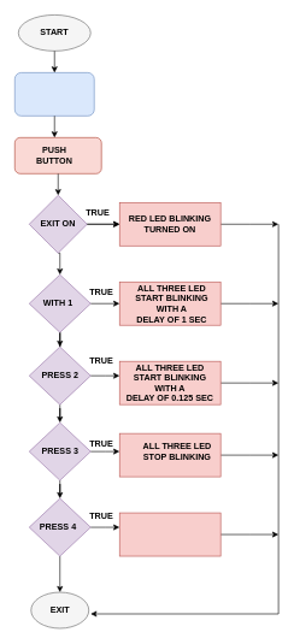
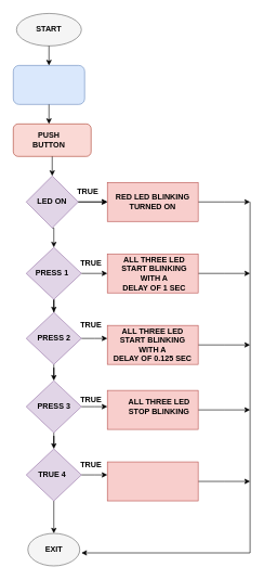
  <mxCell id="0" />
  <mxCell id="1" parent="0" />
  <mxCell id="2" value="" style="ellipse;whiteSpace=wrap;html=1;fillColor=#f5f5f5;fontColor=#333333;strokeColor=#666666;" parent="1" vertex="1"><mxGeometry x="25" y="20" width="100" height="50" as="geometry" /></mxCell>
  <mxCell id="3" value="&lt;b&gt;START&lt;/b&gt;" style="text;html=1;strokeColor=none;fillColor=none;align=center;verticalAlign=middle;whiteSpace=wrap;rounded=0;" parent="1" vertex="1"><mxGeometry x="45" y="30" width="60" height="30" as="geometry" /></mxCell>
  <mxCell id="4" value="" style="rounded=1;whiteSpace=wrap;html=1;fillColor=#dae8fc;strokeColor=#6c8ebf;" parent="1" vertex="1"><mxGeometry x="20" y="100" width="110" height="60" as="geometry" /></mxCell>
  <mxCell id="5" value="" style="endArrow=classic;html=1;rounded=0;exitX=0.5;exitY=1;exitDx=0;exitDy=0;" parent="1" source="2" edge="1"><mxGeometry width="50" height="50" relative="1" as="geometry"><mxPoint x="65" y="220" as="sourcePoint" /><mxPoint x="75" y="100" as="targetPoint" /></mxGeometry></mxCell>
  <mxCell id="6" value="" style="endArrow=classic;html=1;rounded=0;exitX=0.5;exitY=1;exitDx=0;exitDy=0;" parent="1" source="4" edge="1"><mxGeometry width="50" height="50" relative="1" as="geometry"><mxPoint x="65" y="220" as="sourcePoint" /><mxPoint x="75" y="190" as="targetPoint" /></mxGeometry></mxCell>
  <mxCell id="7" value="" style="rounded=1;whiteSpace=wrap;html=1;fillColor=#fad9d5;strokeColor=#ae4132;" parent="1" vertex="1"><mxGeometry x="20" y="190" width="120" height="50" as="geometry" /></mxCell>
  <mxCell id="8" value="&lt;b&gt;PUSH BUTTON&lt;/b&gt;" style="text;html=1;strokeColor=none;fillColor=none;align=center;verticalAlign=middle;whiteSpace=wrap;rounded=0;" parent="1" vertex="1"><mxGeometry x="45" y="200" width="60" height="30" as="geometry" /></mxCell>
  <mxCell id="9" style="edgeStyle=orthogonalEdgeStyle;rounded=0;orthogonalLoop=1;jettySize=auto;html=1;entryX=0;entryY=0.5;entryDx=0;entryDy=0;" parent="1" source="11" target="14" edge="1"><mxGeometry relative="1" as="geometry" /></mxCell>
  <mxCell id="10" style="edgeStyle=orthogonalEdgeStyle;rounded=0;orthogonalLoop=1;jettySize=auto;html=1;exitX=0.5;exitY=1;exitDx=0;exitDy=0;entryX=0.5;entryY=0;entryDx=0;entryDy=0;" parent="1" source="11" target="17" edge="1"><mxGeometry relative="1" as="geometry" /></mxCell>
  <mxCell id="11" value="" style="rhombus;whiteSpace=wrap;html=1;fillColor=#e1d5e7;strokeColor=#9673a6;" parent="1" vertex="1"><mxGeometry x="40" y="270" width="80" height="80" as="geometry" /></mxCell>
  <mxCell id="12" value="" style="endArrow=classic;html=1;rounded=0;exitX=1;exitY=0.5;exitDx=0;exitDy=0;" parent="1" source="11" edge="1"><mxGeometry width="50" height="50" relative="1" as="geometry"><mxPoint x="65" y="210" as="sourcePoint" /><mxPoint x="165" y="310" as="targetPoint" /></mxGeometry></mxCell>
  <mxCell id="13" style="edgeStyle=orthogonalEdgeStyle;rounded=0;orthogonalLoop=1;jettySize=auto;html=1;" parent="1" source="14" edge="1"><mxGeometry relative="1" as="geometry"><mxPoint x="385" y="310" as="targetPoint" /></mxGeometry></mxCell>
  <mxCell id="14" value="" style="rounded=0;whiteSpace=wrap;html=1;fillColor=#f8cecc;strokeColor=#b85450;" parent="1" vertex="1"><mxGeometry x="165" y="280" width="140" height="60" as="geometry" /></mxCell>
  <mxCell id="15" style="edgeStyle=orthogonalEdgeStyle;rounded=0;orthogonalLoop=1;jettySize=auto;html=1;exitX=1;exitY=0.5;exitDx=0;exitDy=0;entryX=0;entryY=0.5;entryDx=0;entryDy=0;" parent="1" source="17" target="20" edge="1"><mxGeometry relative="1" as="geometry" /></mxCell>
  <mxCell id="16" style="edgeStyle=orthogonalEdgeStyle;rounded=0;orthogonalLoop=1;jettySize=auto;html=1;entryX=0.5;entryY=0;entryDx=0;entryDy=0;" parent="1" source="17" target="23" edge="1"><mxGeometry relative="1" as="geometry" /></mxCell>
  <mxCell id="17" value="" style="rhombus;whiteSpace=wrap;html=1;fillColor=#e1d5e7;strokeColor=#9673a6;" parent="1" vertex="1"><mxGeometry x="40" y="380" width="85" height="80" as="geometry" /></mxCell>
  <mxCell id="18" value="" style="endArrow=classic;html=1;rounded=0;exitX=0.5;exitY=1;exitDx=0;exitDy=0;entryX=0.5;entryY=0;entryDx=0;entryDy=0;" parent="1" source="7" target="11" edge="1"><mxGeometry width="50" height="50" relative="1" as="geometry"><mxPoint x="65" y="360" as="sourcePoint" /><mxPoint x="115" y="310" as="targetPoint" /></mxGeometry></mxCell>
  <mxCell id="19" style="edgeStyle=orthogonalEdgeStyle;rounded=0;orthogonalLoop=1;jettySize=auto;html=1;" parent="1" source="20" edge="1"><mxGeometry relative="1" as="geometry"><mxPoint x="385" y="420" as="targetPoint" /></mxGeometry></mxCell>
  <mxCell id="20" value="" style="rounded=0;whiteSpace=wrap;html=1;fillColor=#f8cecc;strokeColor=#b85450;" parent="1" vertex="1"><mxGeometry x="165" y="390" width="140" height="60" as="geometry" /></mxCell>
  <mxCell id="21" style="edgeStyle=orthogonalEdgeStyle;rounded=0;orthogonalLoop=1;jettySize=auto;html=1;" parent="1" source="23" edge="1"><mxGeometry relative="1" as="geometry"><mxPoint x="165" y="520" as="targetPoint" /></mxGeometry></mxCell>
  <mxCell id="22" style="edgeStyle=orthogonalEdgeStyle;rounded=0;orthogonalLoop=1;jettySize=auto;html=1;entryX=0.5;entryY=0;entryDx=0;entryDy=0;" parent="1" source="23" target="28" edge="1"><mxGeometry relative="1" as="geometry" /></mxCell>
  <mxCell id="23" value="" style="rhombus;whiteSpace=wrap;html=1;fillColor=#e1d5e7;strokeColor=#9673a6;" parent="1" vertex="1"><mxGeometry x="40" y="480" width="85" height="80" as="geometry" /></mxCell>
  <mxCell id="24" style="edgeStyle=orthogonalEdgeStyle;rounded=0;orthogonalLoop=1;jettySize=auto;html=1;" parent="1" source="25" edge="1"><mxGeometry relative="1" as="geometry"><mxPoint x="385" y="530" as="targetPoint" /></mxGeometry></mxCell>
  <mxCell id="25" value="" style="rounded=0;whiteSpace=wrap;html=1;fillColor=#f8cecc;strokeColor=#b85450;" parent="1" vertex="1"><mxGeometry x="165" y="500" width="140" height="60" as="geometry" /></mxCell>
  <mxCell id="26" style="edgeStyle=orthogonalEdgeStyle;rounded=0;orthogonalLoop=1;jettySize=auto;html=1;" parent="1" source="28" edge="1"><mxGeometry relative="1" as="geometry"><mxPoint x="165" y="625" as="targetPoint" /></mxGeometry></mxCell>
  <mxCell id="27" style="edgeStyle=orthogonalEdgeStyle;rounded=0;orthogonalLoop=1;jettySize=auto;html=1;entryX=0.5;entryY=0;entryDx=0;entryDy=0;" parent="1" source="28" target="42" edge="1"><mxGeometry relative="1" as="geometry" /></mxCell>
  <mxCell id="28" value="" style="rhombus;whiteSpace=wrap;html=1;fillColor=#e1d5e7;strokeColor=#9673a6;" parent="1" vertex="1"><mxGeometry x="40" y="585" width="85" height="80" as="geometry" /></mxCell>
  <mxCell id="29" style="edgeStyle=orthogonalEdgeStyle;rounded=0;orthogonalLoop=1;jettySize=auto;html=1;" parent="1" source="30" edge="1"><mxGeometry relative="1" as="geometry"><mxPoint x="385" y="630" as="targetPoint" /></mxGeometry></mxCell>
  <mxCell id="30" value="" style="rounded=0;whiteSpace=wrap;html=1;fillColor=#f8cecc;strokeColor=#b85450;" parent="1" vertex="1"><mxGeometry x="165" y="600" width="140" height="60" as="geometry" /></mxCell>
  <mxCell id="31" value="" style="endArrow=none;html=1;rounded=0;" parent="1" edge="1"><mxGeometry width="50" height="50" relative="1" as="geometry"><mxPoint x="385" y="850" as="sourcePoint" /><mxPoint x="385" y="310" as="targetPoint" /></mxGeometry></mxCell>
- <mxCell id="32" value="&lt;b&gt;EXIT ON&lt;/b&gt;" style="text;html=1;strokeColor=none;fillColor=none;align=center;verticalAlign=middle;whiteSpace=wrap;rounded=0;" parent="1" vertex="1"><mxGeometry x="50" y="295" width="60" height="30" as="geometry" /></mxCell>
+ <mxCell id="32" value="&lt;b&gt;LED ON&lt;/b&gt;" style="text;html=1;strokeColor=none;fillColor=none;align=center;verticalAlign=middle;whiteSpace=wrap;rounded=0;" parent="1" vertex="1"><mxGeometry x="50" y="295" width="60" height="30" as="geometry" /></mxCell>
  <mxCell id="33" value="&lt;b&gt;RED LED BLINKING TURNED ON&lt;/b&gt;" style="text;html=1;strokeColor=none;fillColor=none;align=center;verticalAlign=middle;whiteSpace=wrap;rounded=0;" parent="1" vertex="1"><mxGeometry x="155" y="295" width="160" height="30" as="geometry" /></mxCell>
- <mxCell id="34" value="&lt;b&gt;WITH 1&lt;/b&gt;" style="text;html=1;strokeColor=none;fillColor=none;align=center;verticalAlign=middle;whiteSpace=wrap;rounded=0;" parent="1" vertex="1"><mxGeometry x="50" y="405" width="60" height="30" as="geometry" /></mxCell>
+ <mxCell id="34" value="&lt;b&gt;PRESS 1&lt;/b&gt;" style="text;html=1;strokeColor=none;fillColor=none;align=center;verticalAlign=middle;whiteSpace=wrap;rounded=0;" parent="1" vertex="1"><mxGeometry x="50" y="405" width="60" height="30" as="geometry" /></mxCell>
  <mxCell id="35" value="&lt;b&gt;ALL THREE LED START BLINKING WITH A&lt;br&gt;DELAY OF 1 SEC&lt;br&gt;&lt;/b&gt;" style="text;html=1;strokeColor=none;fillColor=none;align=center;verticalAlign=middle;whiteSpace=wrap;rounded=0;" parent="1" vertex="1"><mxGeometry x="170" y="405" width="135" height="30" as="geometry" /></mxCell>
  <mxCell id="36" value="&lt;b&gt;PRESS 2&lt;/b&gt;" style="text;html=1;strokeColor=none;fillColor=none;align=center;verticalAlign=middle;whiteSpace=wrap;rounded=0;" parent="1" vertex="1"><mxGeometry x="52.5" y="505" width="60" height="30" as="geometry" /></mxCell>
  <mxCell id="37" value="&lt;b&gt;ALL THREE LED START BLINKING WITH A&lt;br&gt;DELAY OF 0.125 SEC&lt;br&gt;&lt;/b&gt;" style="text;html=1;strokeColor=none;fillColor=none;align=center;verticalAlign=middle;whiteSpace=wrap;rounded=0;" parent="1" vertex="1"><mxGeometry x="170" y="515" width="130" height="30" as="geometry" /></mxCell>
  <mxCell id="38" value="&lt;b&gt;PRESS 3&lt;/b&gt;" style="text;html=1;strokeColor=none;fillColor=none;align=center;verticalAlign=middle;whiteSpace=wrap;rounded=0;" parent="1" vertex="1"><mxGeometry x="52.5" y="610" width="60" height="30" as="geometry" /></mxCell>
  <mxCell id="39" value="&lt;b&gt;ALL THREE LED STOP BLINKING&lt;/b&gt;" style="text;html=1;strokeColor=none;fillColor=none;align=center;verticalAlign=middle;whiteSpace=wrap;rounded=0;" parent="1" vertex="1"><mxGeometry x="190" y="610" width="110" height="30" as="geometry" /></mxCell>
  <mxCell id="40" style="edgeStyle=orthogonalEdgeStyle;rounded=0;orthogonalLoop=1;jettySize=auto;html=1;" parent="1" source="42" edge="1"><mxGeometry relative="1" as="geometry"><mxPoint x="165" y="730" as="targetPoint" /></mxGeometry></mxCell>
  <mxCell id="41" style="edgeStyle=orthogonalEdgeStyle;rounded=0;orthogonalLoop=1;jettySize=auto;html=1;entryX=0.5;entryY=0;entryDx=0;entryDy=0;" parent="1" source="42" target="46" edge="1"><mxGeometry relative="1" as="geometry" /></mxCell>
  <mxCell id="42" value="" style="rhombus;whiteSpace=wrap;html=1;fillColor=#e1d5e7;strokeColor=#9673a6;" parent="1" vertex="1"><mxGeometry x="40" y="690" width="85" height="80" as="geometry" /></mxCell>
  <mxCell id="43" style="edgeStyle=orthogonalEdgeStyle;rounded=0;orthogonalLoop=1;jettySize=auto;html=1;" parent="1" source="44" edge="1"><mxGeometry relative="1" as="geometry"><mxPoint x="385" y="740" as="targetPoint" /></mxGeometry></mxCell>
  <mxCell id="44" value="" style="rounded=0;whiteSpace=wrap;html=1;fillColor=#f8cecc;strokeColor=#b85450;" parent="1" vertex="1"><mxGeometry x="165" y="710" width="140" height="60" as="geometry" /></mxCell>
- <mxCell id="45" value="&lt;b&gt;PRESS 4&lt;/b&gt;" style="text;html=1;strokeColor=none;fillColor=none;align=center;verticalAlign=middle;whiteSpace=wrap;rounded=0;" parent="1" vertex="1"><mxGeometry x="50" y="715" width="60" height="30" as="geometry" /></mxCell>
+ <mxCell id="45" value="&lt;b&gt;TRUE 4&lt;/b&gt;" style="text;html=1;strokeColor=none;fillColor=none;align=center;verticalAlign=middle;whiteSpace=wrap;rounded=0;" parent="1" vertex="1"><mxGeometry x="50" y="715" width="60" height="30" as="geometry" /></mxCell>
  <mxCell id="46" value="" style="ellipse;whiteSpace=wrap;html=1;fillColor=#f5f5f5;fontColor=#333333;strokeColor=#666666;" parent="1" vertex="1"><mxGeometry x="42.5" y="820" width="80" height="50" as="geometry" /></mxCell>
  <mxCell id="47" value="&lt;b&gt;EXIT&lt;/b&gt;" style="text;html=1;strokeColor=none;fillColor=none;align=center;verticalAlign=middle;whiteSpace=wrap;rounded=0;" parent="1" vertex="1"><mxGeometry x="52.5" y="830" width="60" height="30" as="geometry" /></mxCell>
  <mxCell id="48" value="" style="endArrow=classic;html=1;rounded=0;" parent="1" edge="1"><mxGeometry width="50" height="50" relative="1" as="geometry"><mxPoint x="385" y="850" as="sourcePoint" /><mxPoint x="125" y="850" as="targetPoint" /></mxGeometry></mxCell>
  <mxCell id="49" value="&lt;b&gt;TRUE&lt;/b&gt;" style="text;html=1;strokeColor=none;fillColor=none;align=center;verticalAlign=middle;whiteSpace=wrap;rounded=0;" parent="1" vertex="1"><mxGeometry x="105" y="280" width="60" height="30" as="geometry" /></mxCell>
  <mxCell id="50" value="&lt;b&gt;TRUE&lt;/b&gt;" style="text;html=1;strokeColor=none;fillColor=none;align=center;verticalAlign=middle;whiteSpace=wrap;rounded=0;" parent="1" vertex="1"><mxGeometry x="110" y="600" width="60" height="30" as="geometry" /></mxCell>
  <mxCell id="51" value="&lt;b&gt;TRUE&lt;/b&gt;" style="text;html=1;strokeColor=none;fillColor=none;align=center;verticalAlign=middle;whiteSpace=wrap;rounded=0;" parent="1" vertex="1"><mxGeometry x="110" y="485" width="60" height="30" as="geometry" /></mxCell>
  <mxCell id="52" value="&lt;b&gt;TRUE&lt;/b&gt;" style="text;html=1;strokeColor=none;fillColor=none;align=center;verticalAlign=middle;whiteSpace=wrap;rounded=0;" parent="1" vertex="1"><mxGeometry x="110" y="390" width="60" height="30" as="geometry" /></mxCell>
  <mxCell id="53" value="&lt;b&gt;TRUE&lt;/b&gt;" style="text;html=1;strokeColor=none;fillColor=none;align=center;verticalAlign=middle;whiteSpace=wrap;rounded=0;" parent="1" vertex="1"><mxGeometry x="110" y="700" width="60" height="30" as="geometry" /></mxCell>
